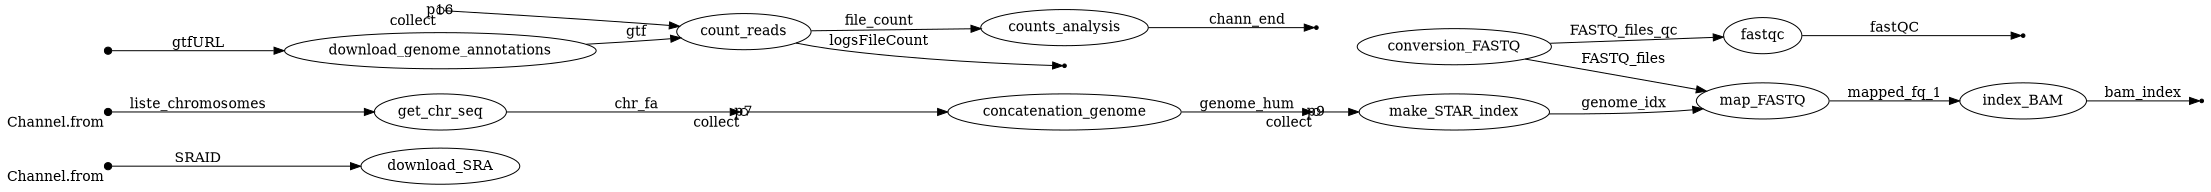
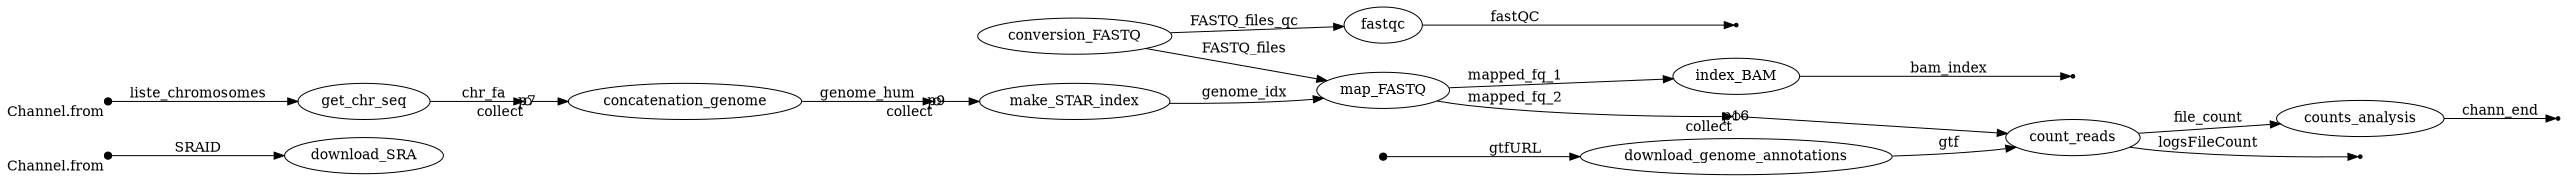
  digraph {
    rankdir=LR
    p0 [fixedsize=true shape=point width=0.1 xlabel="Channel.from"]
    n2 [label=download_SRA]
    n3 [label=conversion_FASTQ]
    n4 [label=map_FASTQ]
    n5 [label=fastqc]
    p1 [fixedsize=true shape=point width=0.1 xlabel="Channel.from"]
    n7 [label=get_chr_seq]
    p7 [fixedsize=true shape=circle width=0.1 xlabel=collect]
    n9 [label=concatenation_genome]
    n10 [label=index_BAM]
    p16 [fixedsize=true shape=circle width=0.1 xlabel=collect]
    p6 [shape=point]
    p15 [shape=point]
    n14 [label=count_reads]
    p9 [fixedsize=true shape=circle width=0.1 xlabel=collect]
    n16 [label=make_STAR_index]
    p11 [fixedsize=true shape=point width=0.1]
    n18 [label=download_genome_annotations]
    n19 [label=counts_analysis]
    p18 [shape=point]
    p20 [shape=point]
    p0 -> n2 [label=SRAID]
    n3 -> n4 [label=FASTQ_files]
    n3 -> n5 [label=FASTQ_files_qc]
    n4 -> n10 [label=mapped_fq_1]
+   n4 -> p16 [label=mapped_fq_2]
    n5 -> p6 [label=fastQC]
    p1 -> n7 [label=liste_chromosomes]
    n7 -> p7 [label=chr_fa]
    p7 -> n9
    n9 -> p9 [label=genome_hum]
    n10 -> p15 [label=bam_index]
    p16 -> n14
    n14 -> n19 [label=file_count]
    n14 -> p18 [label=logsFileCount]
    p9 -> n16
    n16 -> n4 [label=genome_idx]
    p11 -> n18 [label=gtfURL]
    n18 -> n14 [label=gtf]
    n19 -> p20 [label=chann_end]
  }
